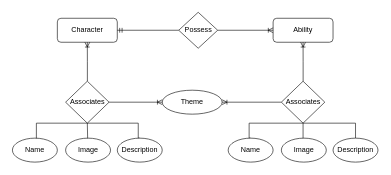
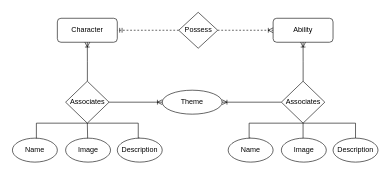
  <mxCell id="0" />
  <mxCell id="1" parent="0" />
  <mxCell id="2" value="Character" style="whiteSpace=wrap;html=1;align=center;rounded=1;" vertex="1" parent="1"><mxGeometry x="95" y="30" width="100" height="40" as="geometry" /></mxCell>
  <mxCell id="3" value="Ability" style="whiteSpace=wrap;html=1;align=center;rounded=1;" vertex="1" parent="1"><mxGeometry x="455" y="30" width="100" height="40" as="geometry" /></mxCell>
  <mxCell id="4" value="Theme" style="ellipse;whiteSpace=wrap;html=1;align=center;" vertex="1" parent="1"><mxGeometry x="270" y="150" width="100" height="40" as="geometry" /></mxCell>
- <mxCell id="5" style="edgeStyle=orthogonalEdgeStyle;rounded=0;orthogonalLoop=1;jettySize=auto;html=1;entryX=0;entryY=0.5;entryDx=0;entryDy=0;startArrow=none;startFill=0;endArrow=ERoneToMany;endFill=0;" edge="1" parent="1" source="7" target="3"><mxGeometry relative="1" as="geometry" /></mxCell>
- <mxCell id="6" style="edgeStyle=orthogonalEdgeStyle;rounded=0;orthogonalLoop=1;jettySize=auto;html=1;entryX=1;entryY=0.5;entryDx=0;entryDy=0;startArrow=none;startFill=0;endArrow=ERmandOne;endFill=0;" edge="1" parent="1" source="7" target="2"><mxGeometry relative="1" as="geometry" /></mxCell>
+ <mxCell id="5" style="edgeStyle=orthogonalEdgeStyle;rounded=0;orthogonalLoop=1;jettySize=auto;html=1;entryX=0;entryY=0.5;entryDx=0;entryDy=0;startArrow=none;startFill=0;endArrow=ERoneToMany;endFill=0;dashed=1;" edge="1" parent="1" source="7" target="3"><mxGeometry relative="1" as="geometry" /></mxCell>
+ <mxCell id="6" style="edgeStyle=orthogonalEdgeStyle;rounded=0;orthogonalLoop=1;jettySize=auto;html=1;entryX=1;entryY=0.5;entryDx=0;entryDy=0;startArrow=none;startFill=0;endArrow=ERmandOne;endFill=0;dashed=1;" edge="1" parent="1" source="7" target="2"><mxGeometry relative="1" as="geometry" /></mxCell>
  <mxCell id="7" value="Possess" style="shape=rhombus;perimeter=rhombusPerimeter;whiteSpace=wrap;html=1;align=center;" vertex="1" parent="1"><mxGeometry x="297.5" y="20" width="65" height="60" as="geometry" /></mxCell>
  <mxCell id="8" style="edgeStyle=orthogonalEdgeStyle;rounded=0;orthogonalLoop=1;jettySize=auto;html=1;entryX=0.5;entryY=1;entryDx=0;entryDy=0;startArrow=none;startFill=0;endArrow=ERoneToMany;endFill=0;" edge="1" parent="1" source="10" target="3"><mxGeometry relative="1" as="geometry" /></mxCell>
  <mxCell id="9" style="edgeStyle=orthogonalEdgeStyle;rounded=0;orthogonalLoop=1;jettySize=auto;html=1;entryX=1;entryY=0.5;entryDx=0;entryDy=0;startArrow=none;startFill=0;endArrow=ERoneToMany;endFill=0;" edge="1" parent="1" source="10" target="4"><mxGeometry relative="1" as="geometry" /></mxCell>
  <mxCell id="10" value="Associates" style="shape=rhombus;perimeter=rhombusPerimeter;whiteSpace=wrap;html=1;align=center;" vertex="1" parent="1"><mxGeometry x="468.75" y="135" width="72.5" height="70" as="geometry" /></mxCell>
  <mxCell id="11" style="edgeStyle=orthogonalEdgeStyle;rounded=0;orthogonalLoop=1;jettySize=auto;html=1;entryX=0.5;entryY=1;entryDx=0;entryDy=0;startArrow=none;startFill=0;endArrow=ERoneToMany;endFill=0;" edge="1" parent="1" source="13" target="2"><mxGeometry relative="1" as="geometry" /></mxCell>
  <mxCell id="12" style="edgeStyle=orthogonalEdgeStyle;rounded=0;orthogonalLoop=1;jettySize=auto;html=1;entryX=0;entryY=0.5;entryDx=0;entryDy=0;startArrow=none;startFill=0;endArrow=ERoneToMany;endFill=0;" edge="1" parent="1" source="13" target="4"><mxGeometry relative="1" as="geometry" /></mxCell>
  <mxCell id="13" value="Associates" style="shape=rhombus;perimeter=rhombusPerimeter;whiteSpace=wrap;html=1;align=center;" vertex="1" parent="1"><mxGeometry x="108.75" y="135" width="72.5" height="70" as="geometry" /></mxCell>
  <mxCell id="14" style="edgeStyle=orthogonalEdgeStyle;rounded=0;orthogonalLoop=1;jettySize=auto;html=1;entryX=0.5;entryY=1;entryDx=0;entryDy=0;startArrow=none;startFill=0;endArrow=none;endFill=0;exitX=0.5;exitY=0;exitDx=0;exitDy=0;" edge="1" parent="1" source="25" target="10"><mxGeometry relative="1" as="geometry"><Array as="points"><mxPoint x="415" y="230" /><mxPoint x="415" y="205" /></Array><mxPoint x="438.75" y="235" as="sourcePoint" /></mxGeometry></mxCell>
  <mxCell id="15" style="edgeStyle=orthogonalEdgeStyle;rounded=0;orthogonalLoop=1;jettySize=auto;html=1;startArrow=none;startFill=0;endArrow=none;endFill=0;entryX=0.5;entryY=1;entryDx=0;entryDy=0;" edge="1" parent="1" target="10"><mxGeometry relative="1" as="geometry"><mxPoint x="565" y="150" as="targetPoint" /><mxPoint x="505" y="235" as="sourcePoint" /></mxGeometry></mxCell>
  <mxCell id="16" style="edgeStyle=orthogonalEdgeStyle;rounded=0;orthogonalLoop=1;jettySize=auto;html=1;startArrow=none;startFill=0;endArrow=none;endFill=0;entryX=0.5;entryY=1;entryDx=0;entryDy=0;exitX=0.5;exitY=0;exitDx=0;exitDy=0;" edge="1" parent="1" source="23" target="10"><mxGeometry relative="1" as="geometry"><mxPoint x="535" y="220" as="targetPoint" /><Array as="points"><mxPoint x="593" y="205" /></Array><mxPoint x="575" y="232.5" as="sourcePoint" /></mxGeometry></mxCell>
  <mxCell id="17" style="edgeStyle=orthogonalEdgeStyle;rounded=0;orthogonalLoop=1;jettySize=auto;html=1;entryX=0.5;entryY=1;entryDx=0;entryDy=0;startArrow=none;startFill=0;endArrow=none;endFill=0;" edge="1" parent="1" target="13"><mxGeometry relative="1" as="geometry"><Array as="points"><mxPoint x="60" y="205" /></Array><mxPoint x="60" y="261.213" as="sourcePoint" /></mxGeometry></mxCell>
  <mxCell id="18" style="edgeStyle=orthogonalEdgeStyle;rounded=0;orthogonalLoop=1;jettySize=auto;html=1;entryX=0.5;entryY=1;entryDx=0;entryDy=0;startArrow=none;startFill=0;endArrow=none;endFill=0;" edge="1" parent="1" target="13"><mxGeometry relative="1" as="geometry"><mxPoint x="145.005" y="251.25" as="sourcePoint" /></mxGeometry></mxCell>
  <mxCell id="19" style="edgeStyle=orthogonalEdgeStyle;rounded=0;orthogonalLoop=1;jettySize=auto;html=1;entryX=0.5;entryY=1;entryDx=0;entryDy=0;startArrow=none;startFill=0;endArrow=none;endFill=0;exitX=0.5;exitY=0;exitDx=0;exitDy=0;" edge="1" parent="1" source="20" target="13"><mxGeometry relative="1" as="geometry"><Array as="points"><mxPoint x="230" y="205" /></Array></mxGeometry></mxCell>
  <mxCell id="20" value="Description" style="ellipse;whiteSpace=wrap;html=1;align=center;" vertex="1" parent="1"><mxGeometry x="195" y="230" width="75" height="40" as="geometry" /></mxCell>
  <mxCell id="21" value="Image" style="ellipse;whiteSpace=wrap;html=1;align=center;" vertex="1" parent="1"><mxGeometry x="108.75" y="230" width="75" height="40" as="geometry" /></mxCell>
  <mxCell id="22" value="Name" style="ellipse;whiteSpace=wrap;html=1;align=center;" vertex="1" parent="1"><mxGeometry x="20" y="230" width="75" height="40" as="geometry" /></mxCell>
  <mxCell id="23" value="Description" style="ellipse;whiteSpace=wrap;html=1;align=center;" vertex="1" parent="1"><mxGeometry x="555" y="230" width="75" height="40" as="geometry" /></mxCell>
  <mxCell id="24" value="Image" style="ellipse;whiteSpace=wrap;html=1;align=center;" vertex="1" parent="1"><mxGeometry x="468.75" y="230" width="75" height="40" as="geometry" /></mxCell>
  <mxCell id="25" value="Name" style="ellipse;whiteSpace=wrap;html=1;align=center;" vertex="1" parent="1"><mxGeometry x="380" y="230" width="75" height="40" as="geometry" /></mxCell>
